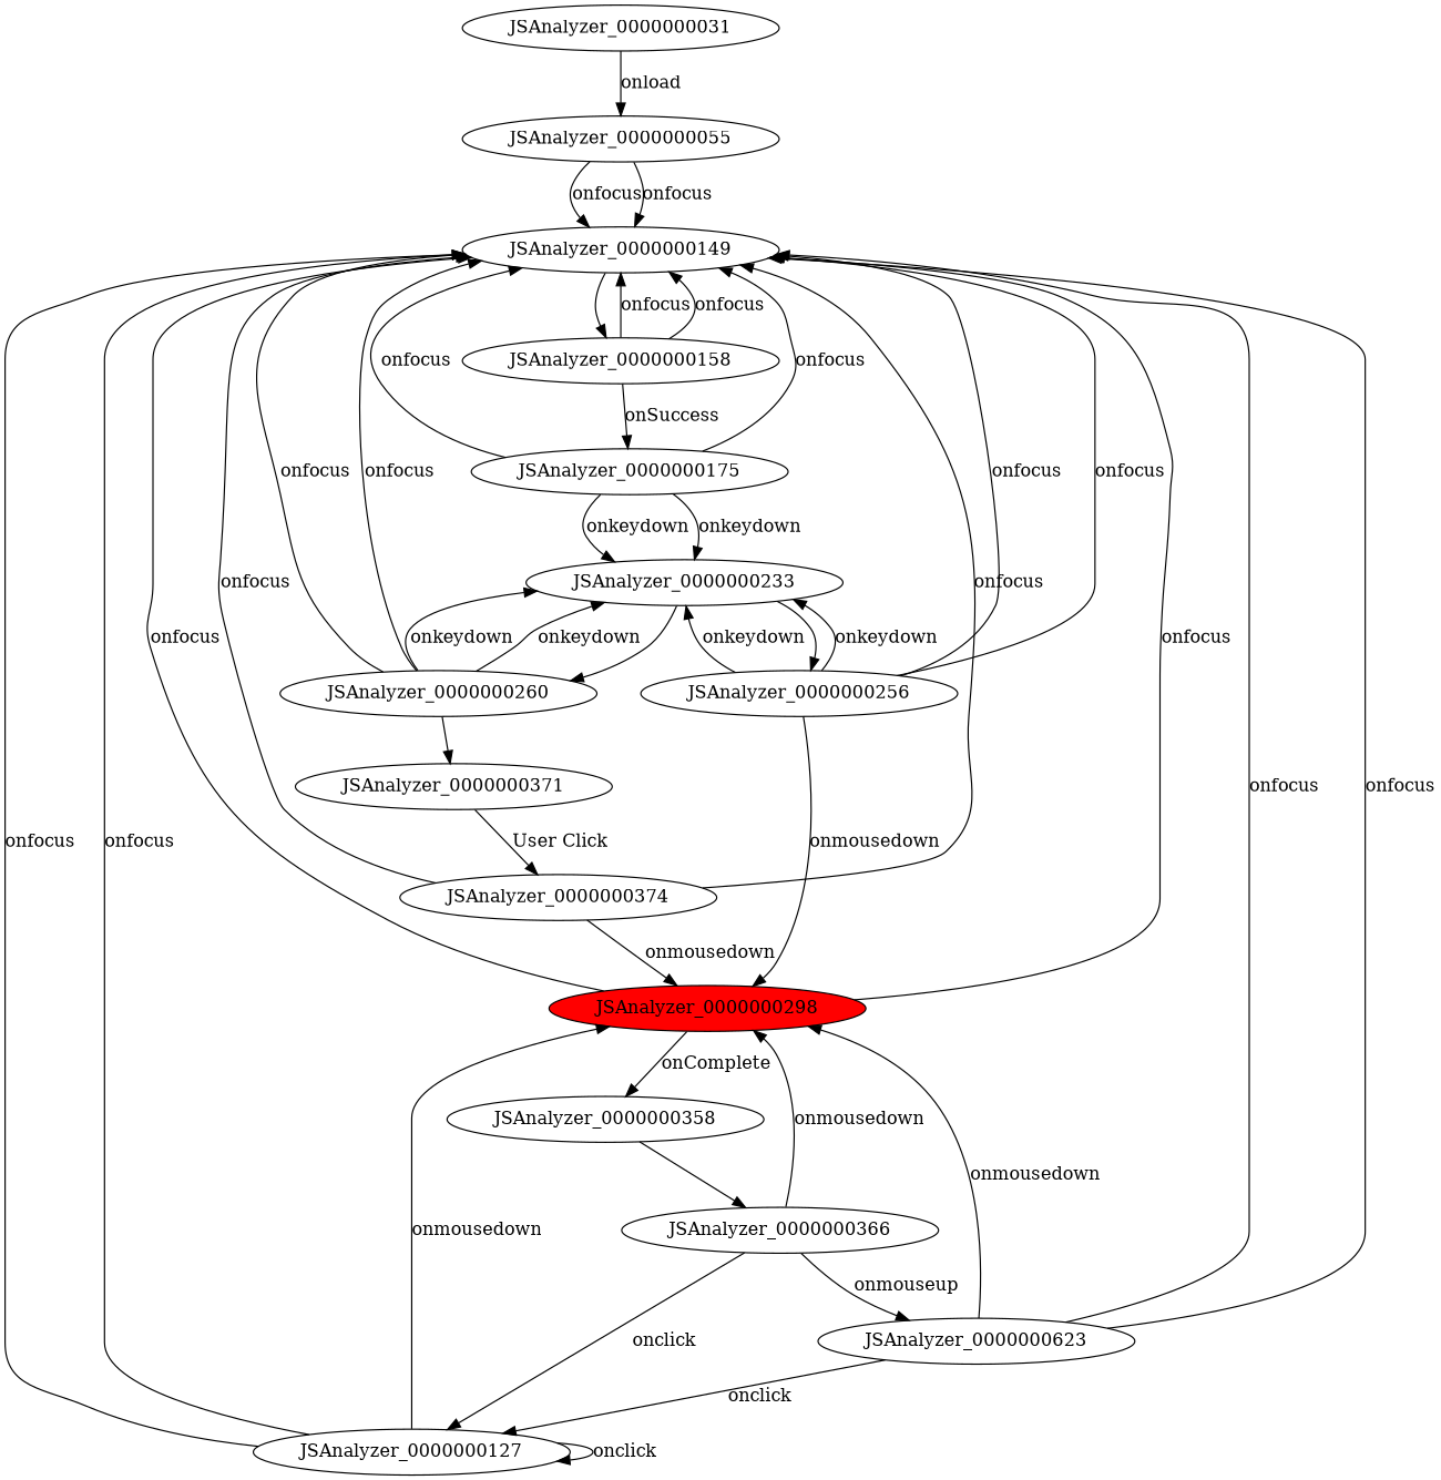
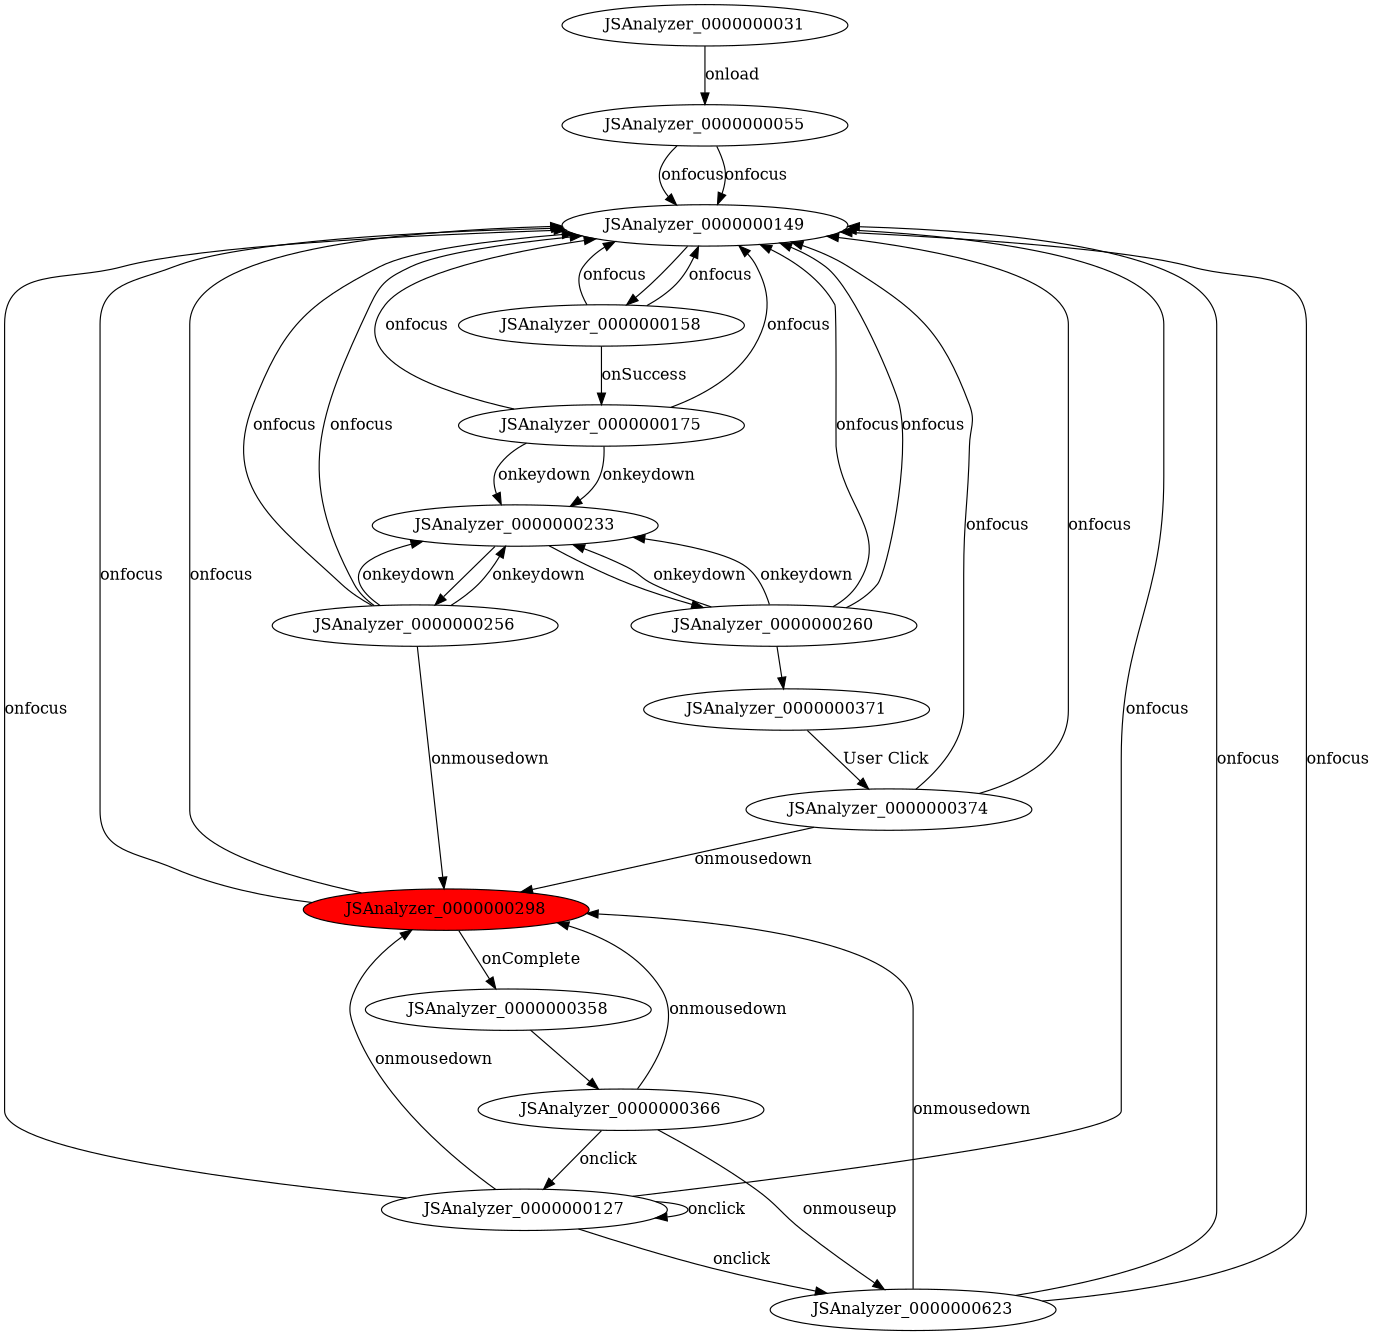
  digraph {
    JSAnalyzer_0000000031
    JSAnalyzer_0000000055
    JSAnalyzer_0000000149
    JSAnalyzer_0000000158
    JSAnalyzer_0000000127
    JSAnalyzer_0000000298 [fillcolor=red style=filled]
    JSAnalyzer_0000000358
    JSAnalyzer_0000000175
    JSAnalyzer_0000000233
    JSAnalyzer_0000000256
    JSAnalyzer_0000000260
    JSAnalyzer_0000000371
    JSAnalyzer_0000000366
    JSAnalyzer_0000000623
    JSAnalyzer_0000000374
    JSAnalyzer_0000000031 -> JSAnalyzer_0000000055 [label=onload]
    JSAnalyzer_0000000055 -> JSAnalyzer_0000000149 [label=onfocus]
    JSAnalyzer_0000000055 -> JSAnalyzer_0000000149 [label=onfocus]
    JSAnalyzer_0000000149 -> JSAnalyzer_0000000158
    JSAnalyzer_0000000158 -> JSAnalyzer_0000000149 [label=onfocus]
    JSAnalyzer_0000000158 -> JSAnalyzer_0000000149 [label=onfocus]
    JSAnalyzer_0000000158 -> JSAnalyzer_0000000175 [label=onSuccess]
    JSAnalyzer_0000000127 -> JSAnalyzer_0000000149 [label=onfocus]
    JSAnalyzer_0000000127 -> JSAnalyzer_0000000149 [label=onfocus]
    JSAnalyzer_0000000127 -> JSAnalyzer_0000000127 [label=onclick]
    JSAnalyzer_0000000127 -> JSAnalyzer_0000000298 [label=onmousedown]
    JSAnalyzer_0000000298 -> JSAnalyzer_0000000149 [label=onfocus]
    JSAnalyzer_0000000298 -> JSAnalyzer_0000000149 [label=onfocus]
    JSAnalyzer_0000000298 -> JSAnalyzer_0000000358 [label=onComplete]
    JSAnalyzer_0000000358 -> JSAnalyzer_0000000366
    JSAnalyzer_0000000175 -> JSAnalyzer_0000000149 [label=onfocus]
    JSAnalyzer_0000000175 -> JSAnalyzer_0000000149 [label=onfocus]
    JSAnalyzer_0000000175 -> JSAnalyzer_0000000233 [label=onkeydown]
    JSAnalyzer_0000000175 -> JSAnalyzer_0000000233 [label=onkeydown]
    JSAnalyzer_0000000233 -> JSAnalyzer_0000000256
    JSAnalyzer_0000000233 -> JSAnalyzer_0000000260
    JSAnalyzer_0000000256 -> JSAnalyzer_0000000149 [label=onfocus]
    JSAnalyzer_0000000256 -> JSAnalyzer_0000000149 [label=onfocus]
    JSAnalyzer_0000000256 -> JSAnalyzer_0000000298 [label=onmousedown]
    JSAnalyzer_0000000256 -> JSAnalyzer_0000000233 [label=onkeydown]
    JSAnalyzer_0000000256 -> JSAnalyzer_0000000233 [label=onkeydown]
    JSAnalyzer_0000000260 -> JSAnalyzer_0000000149 [label=onfocus]
    JSAnalyzer_0000000260 -> JSAnalyzer_0000000149 [label=onfocus]
    JSAnalyzer_0000000260 -> JSAnalyzer_0000000233 [label=onkeydown]
    JSAnalyzer_0000000260 -> JSAnalyzer_0000000233 [label=onkeydown]
    JSAnalyzer_0000000260 -> JSAnalyzer_0000000371
    JSAnalyzer_0000000371 -> JSAnalyzer_0000000374 [label="User Click"]
    JSAnalyzer_0000000366 -> JSAnalyzer_0000000127 [label=onclick]
    JSAnalyzer_0000000366 -> JSAnalyzer_0000000298 [label=onmousedown]
    JSAnalyzer_0000000366 -> JSAnalyzer_0000000623 [label=onmouseup]
    JSAnalyzer_0000000623 -> JSAnalyzer_0000000149 [label=onfocus]
    JSAnalyzer_0000000623 -> JSAnalyzer_0000000149 [label=onfocus]
-   JSAnalyzer_0000000623 -> JSAnalyzer_0000000127 [label=onclick]
+   JSAnalyzer_0000000127 -> JSAnalyzer_0000000623 [label=onclick]
    JSAnalyzer_0000000623 -> JSAnalyzer_0000000298 [label=onmousedown]
    JSAnalyzer_0000000374 -> JSAnalyzer_0000000149 [label=onfocus]
    JSAnalyzer_0000000374 -> JSAnalyzer_0000000149 [label=onfocus]
    JSAnalyzer_0000000374 -> JSAnalyzer_0000000298 [label=onmousedown]
  }
